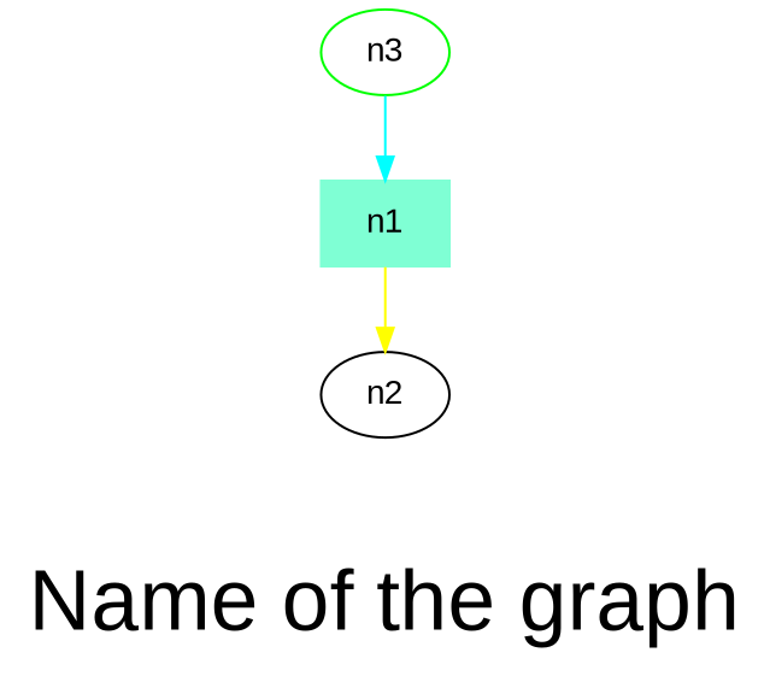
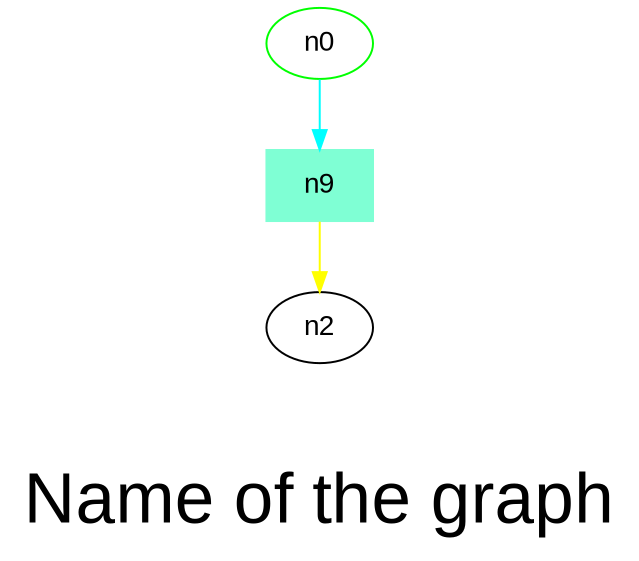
  digraph {
    fontname="Liberation Sans"
    fontsize=36
    label="Name of the graph"
    node [fontname="Liberation Sans"]
    edge [fontname="Liberation Sans"]
-   n1 [a=4 b=3 color=aquamarine shape=polygon style=filled]
+   n1 [a=4 b=3 color=aquamarine shape=polygon style=filled label=n9]
    n2
-   n3 [a=3 color=green label=n3]
+   n3 [a=3 color=green label=n0]
    n1 -> n2 [a=5 b=2 color=yellow splines=curved]
    n3 -> n1 [b=1 color=cyan]
  }
